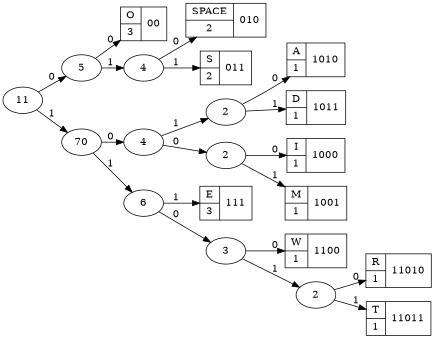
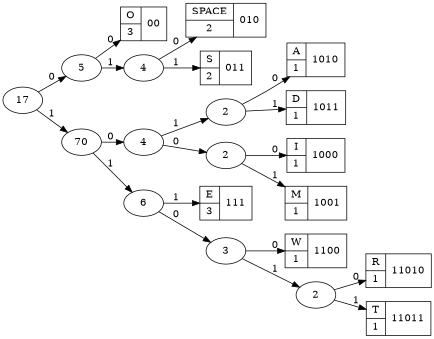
  digraph {
    rankdir=LR
    ranksep=0
    node [shape=record]
    n1 [label="{{O|3}|00}"]
    n2 [label="{{SPACE|2}|010}"]
    n3 [label="{{S|2}|011}"]
    n4 [label="{{I|1}|1000}"]
    n5 [label="{{M|1}|1001}"]
    n6 [label="{{A|1}|1010}"]
    n7 [label="{{D|1}|1011}"]
    n8 [label=2 shape=""]
    n9 [label=4 shape=""]
    2 [shape=""]
    n11 [label="{{W|1}|1100}"]
    n12 [label="{{R|1}|11010}"]
    n13 [label="{{T|1}|11011}"]
    n14 [label=2 shape=""]
    n15 [label="{{E|3}|111}"]
-   17 [label=11 shape=""]
+   17 [shape=""]
    n17 [label=5 shape=""]
    n18 [label=70 shape=""]
    4 [shape=""]
    6 [shape=""]
    3 [shape=""]
    n8 -> n6 [label=0]
    n8 -> n7 [label=1]
    n9 -> n8 [label=1]
    n9 -> 2 [label=0]
    2 -> n4 [label=0]
    2 -> n5 [label=1]
    n14 -> n12 [label=0]
    n14 -> n13 [label=1]
    17 -> n17 [label=0]
    17 -> n18 [label=1]
    n17 -> n1 [label=0]
    n17 -> 4 [label=1]
    n18 -> n9 [label=0]
    n18 -> 6 [label=1]
    4 -> n2 [label=0]
    4 -> n3 [label=1]
    6 -> n15 [label=1]
    6 -> 3 [label=0]
    3 -> n11 [label=0]
    3 -> n14 [label=1]
  }
